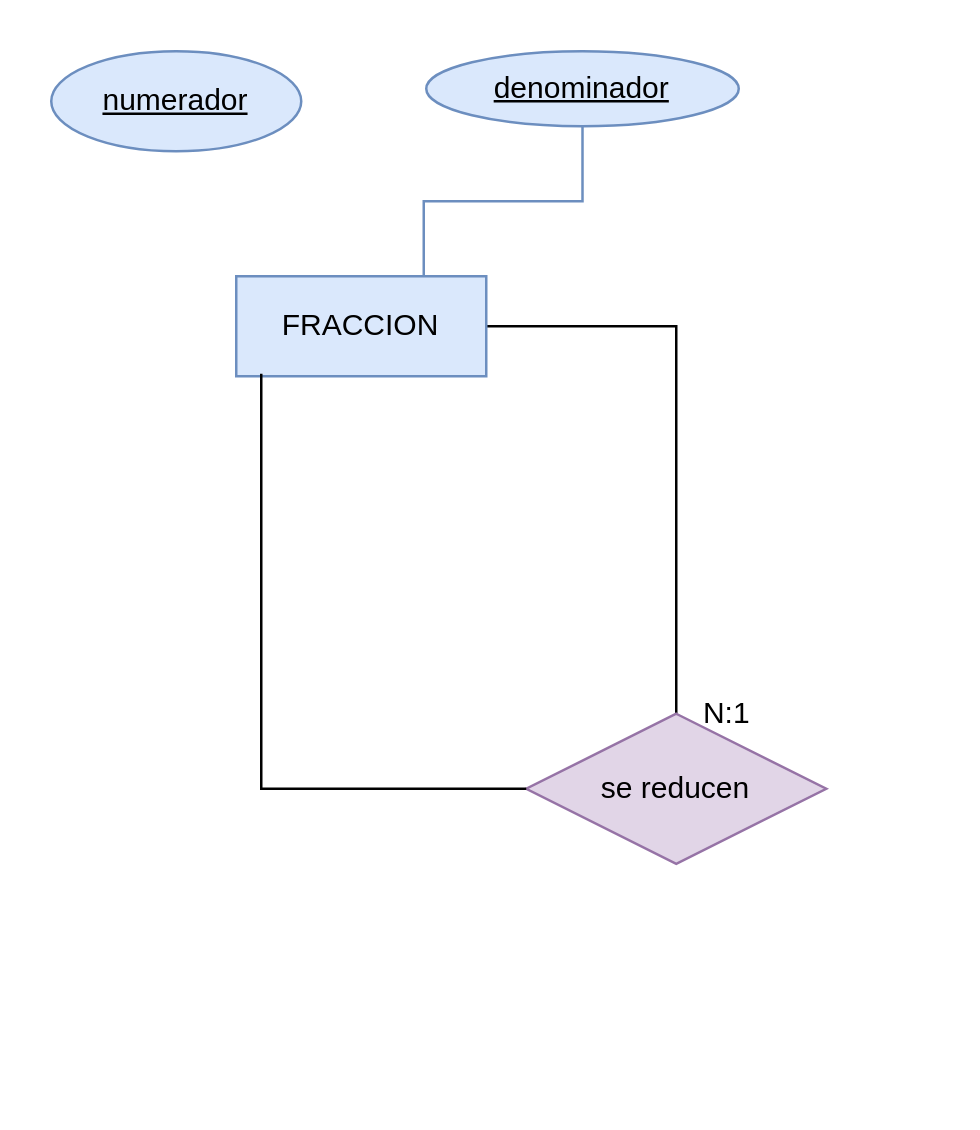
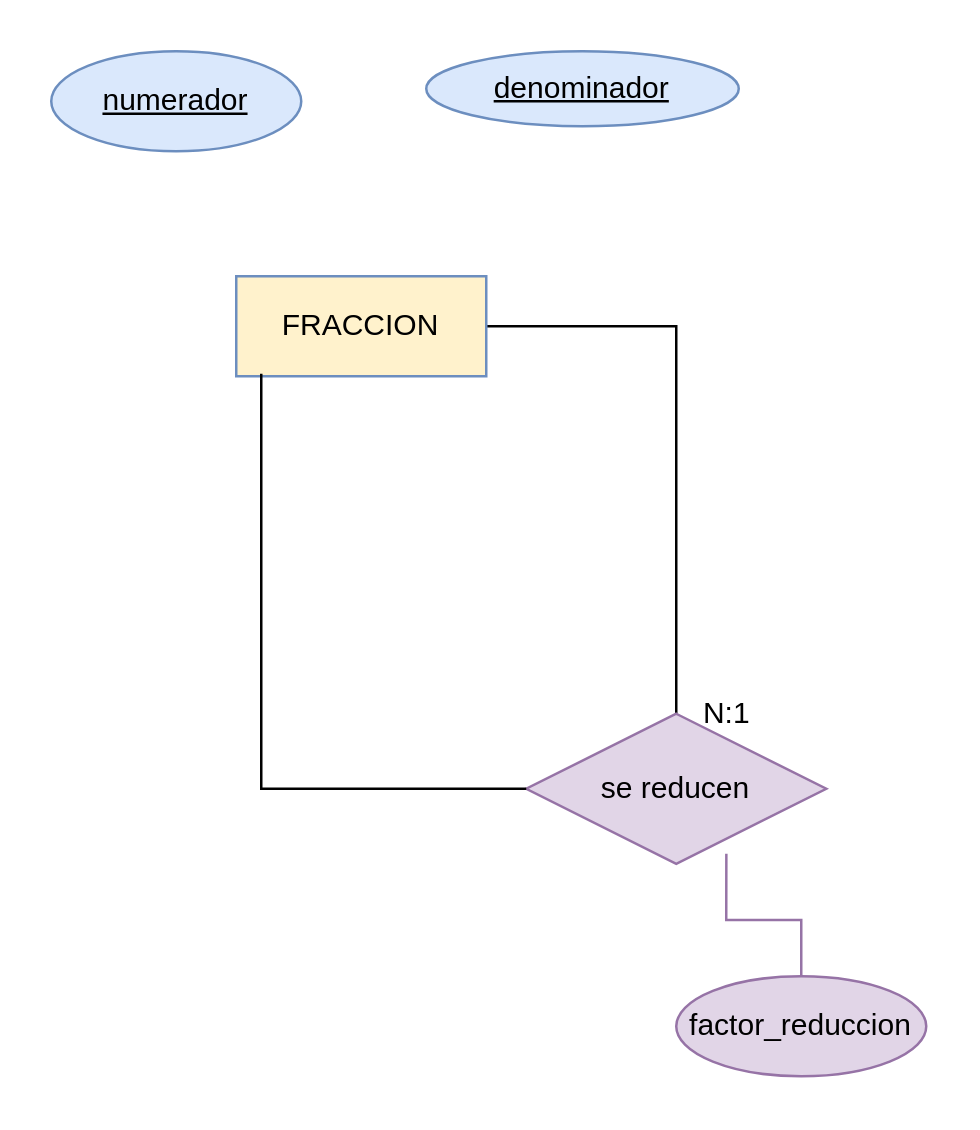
  <mxCell id="0" />
  <mxCell id="1" parent="0" />
  <mxCell id="2" style="edgeStyle=orthogonalEdgeStyle;rounded=0;orthogonalLoop=1;jettySize=auto;html=1;endArrow=none;endFill=0;" edge="1" parent="1" source="3" target="7"><mxGeometry relative="1" as="geometry"><mxPoint x="250" y="280" as="targetPoint" /></mxGeometry></mxCell>
- <mxCell id="3" value="FRACCION" style="whiteSpace=wrap;html=1;align=center;fillColor=#dae8fc;strokeColor=#6c8ebf;" vertex="1" parent="1"><mxGeometry x="94" y="110" width="100" height="40" as="geometry" /></mxCell>
+ <mxCell id="3" value="FRACCION" style="whiteSpace=wrap;html=1;align=center;fillColor=#fff2cc;strokeColor=#6c8ebf;" vertex="1" parent="1"><mxGeometry x="94" y="110" width="100" height="40" as="geometry" /></mxCell>
  <mxCell id="4" value="numerador" style="ellipse;whiteSpace=wrap;html=1;align=center;fontStyle=4;fillColor=#dae8fc;strokeColor=#6c8ebf;" vertex="1" parent="1"><mxGeometry x="20" y="20" width="100" height="40" as="geometry" /></mxCell>
- <mxCell id="5" style="edgeStyle=orthogonalEdgeStyle;rounded=0;orthogonalLoop=1;jettySize=auto;html=1;entryX=0.75;entryY=0;entryDx=0;entryDy=0;endArrow=none;endFill=0;fillColor=#dae8fc;strokeColor=#6c8ebf;" edge="1" parent="1" source="6" target="3"><mxGeometry relative="1" as="geometry" /></mxCell>
  <mxCell id="6" value="denominador" style="ellipse;whiteSpace=wrap;html=1;align=center;fontStyle=4;fillColor=#dae8fc;strokeColor=#6c8ebf;" vertex="1" parent="1"><mxGeometry x="170" y="20" width="125" height="30" as="geometry" /></mxCell>
  <mxCell id="7" value="se reducen" style="shape=rhombus;perimeter=rhombusPerimeter;whiteSpace=wrap;html=1;align=center;fillColor=#e1d5e7;strokeColor=#9673a6;" vertex="1" parent="1"><mxGeometry x="210" y="285" width="120" height="60" as="geometry" /></mxCell>
  <mxCell id="8" style="edgeStyle=orthogonalEdgeStyle;rounded=0;orthogonalLoop=1;jettySize=auto;html=1;entryX=0.1;entryY=0.975;entryDx=0;entryDy=0;entryPerimeter=0;endArrow=none;endFill=0;" edge="1" parent="1" source="7" target="3"><mxGeometry relative="1" as="geometry" /></mxCell>
+ <mxCell id="9" value="factor_reduccion" style="ellipse;whiteSpace=wrap;html=1;align=center;fillColor=#e1d5e7;strokeColor=#9673a6;" vertex="1" parent="1"><mxGeometry x="270" y="390" width="100" height="40" as="geometry" /></mxCell>
+ <mxCell id="10" style="edgeStyle=orthogonalEdgeStyle;rounded=0;orthogonalLoop=1;jettySize=auto;html=1;entryX=0.667;entryY=0.933;entryDx=0;entryDy=0;entryPerimeter=0;endArrow=none;endFill=0;fillColor=#e1d5e7;strokeColor=#9673a6;" edge="1" parent="1" source="9" target="7"><mxGeometry relative="1" as="geometry" /></mxCell>
  <mxCell id="11" value="N:1" style="text;html=1;align=center;verticalAlign=middle;resizable=0;points=[];autosize=1;strokeColor=none;fillColor=none;" vertex="1" parent="1"><mxGeometry x="270" y="270" width="40" height="30" as="geometry" /></mxCell>
